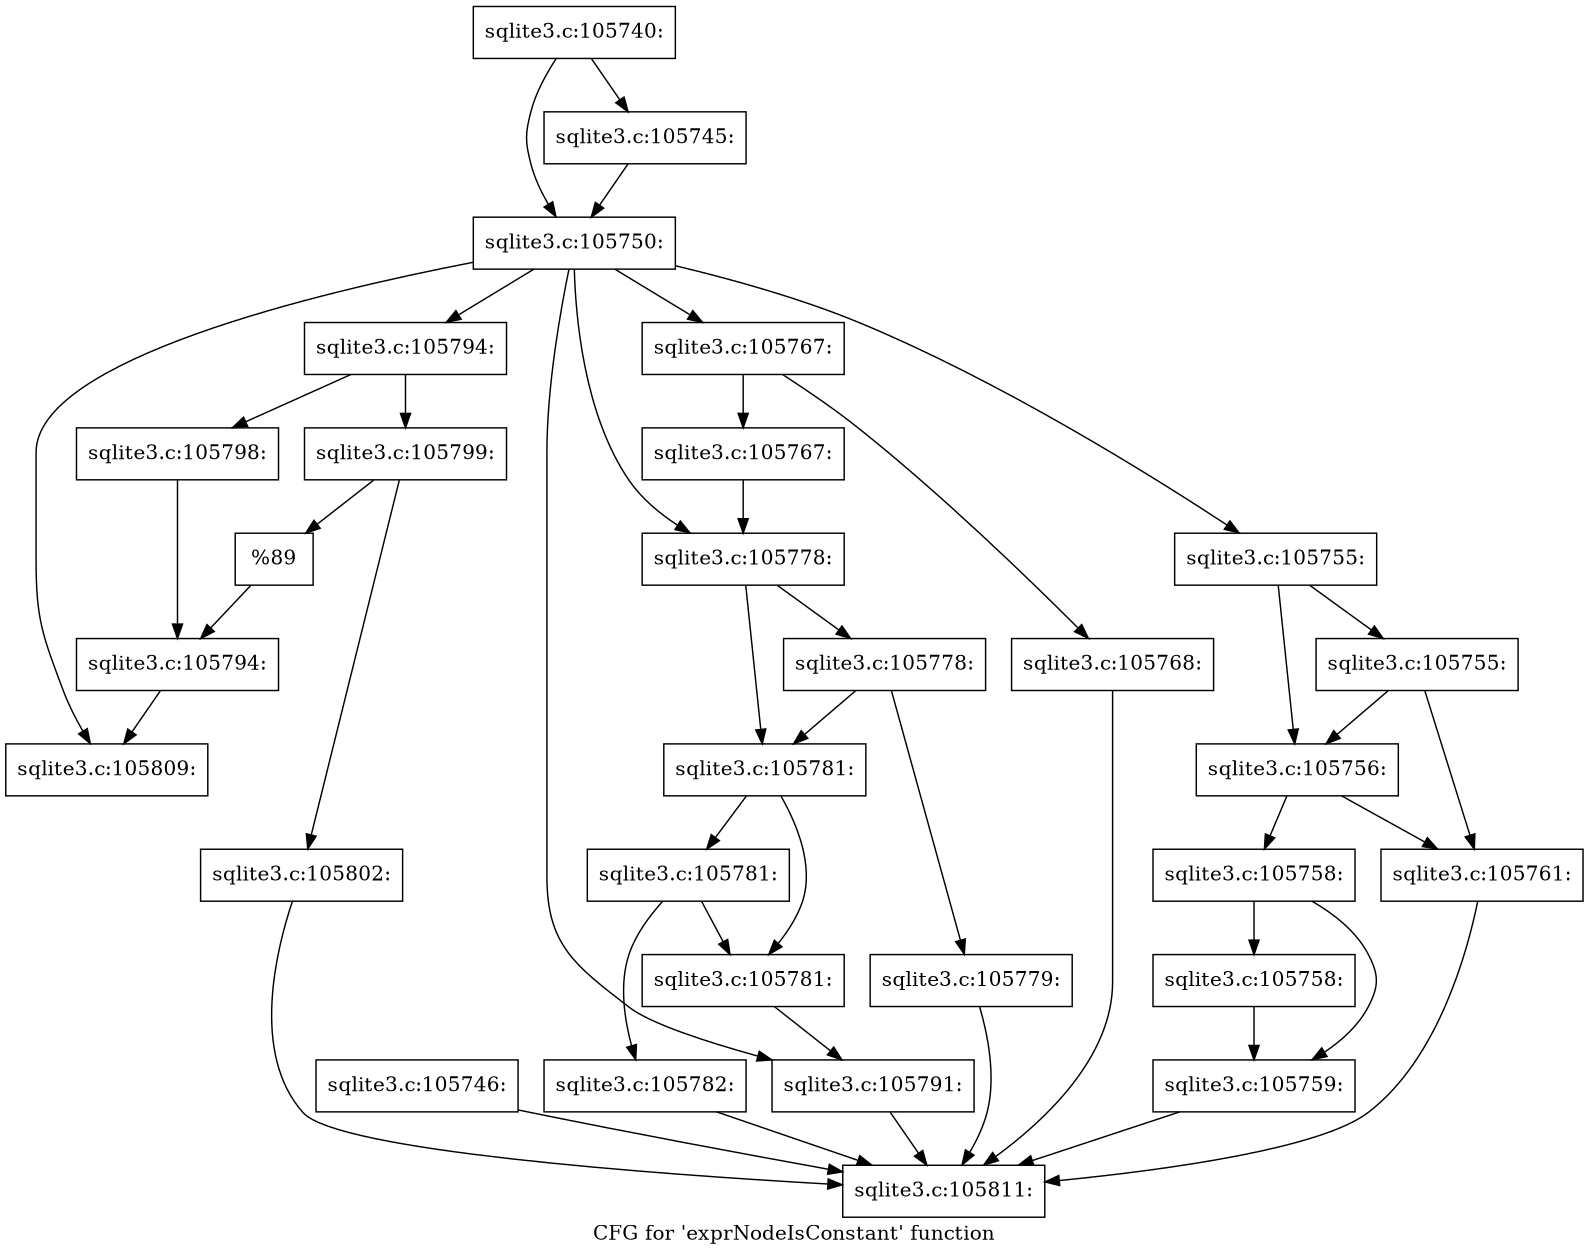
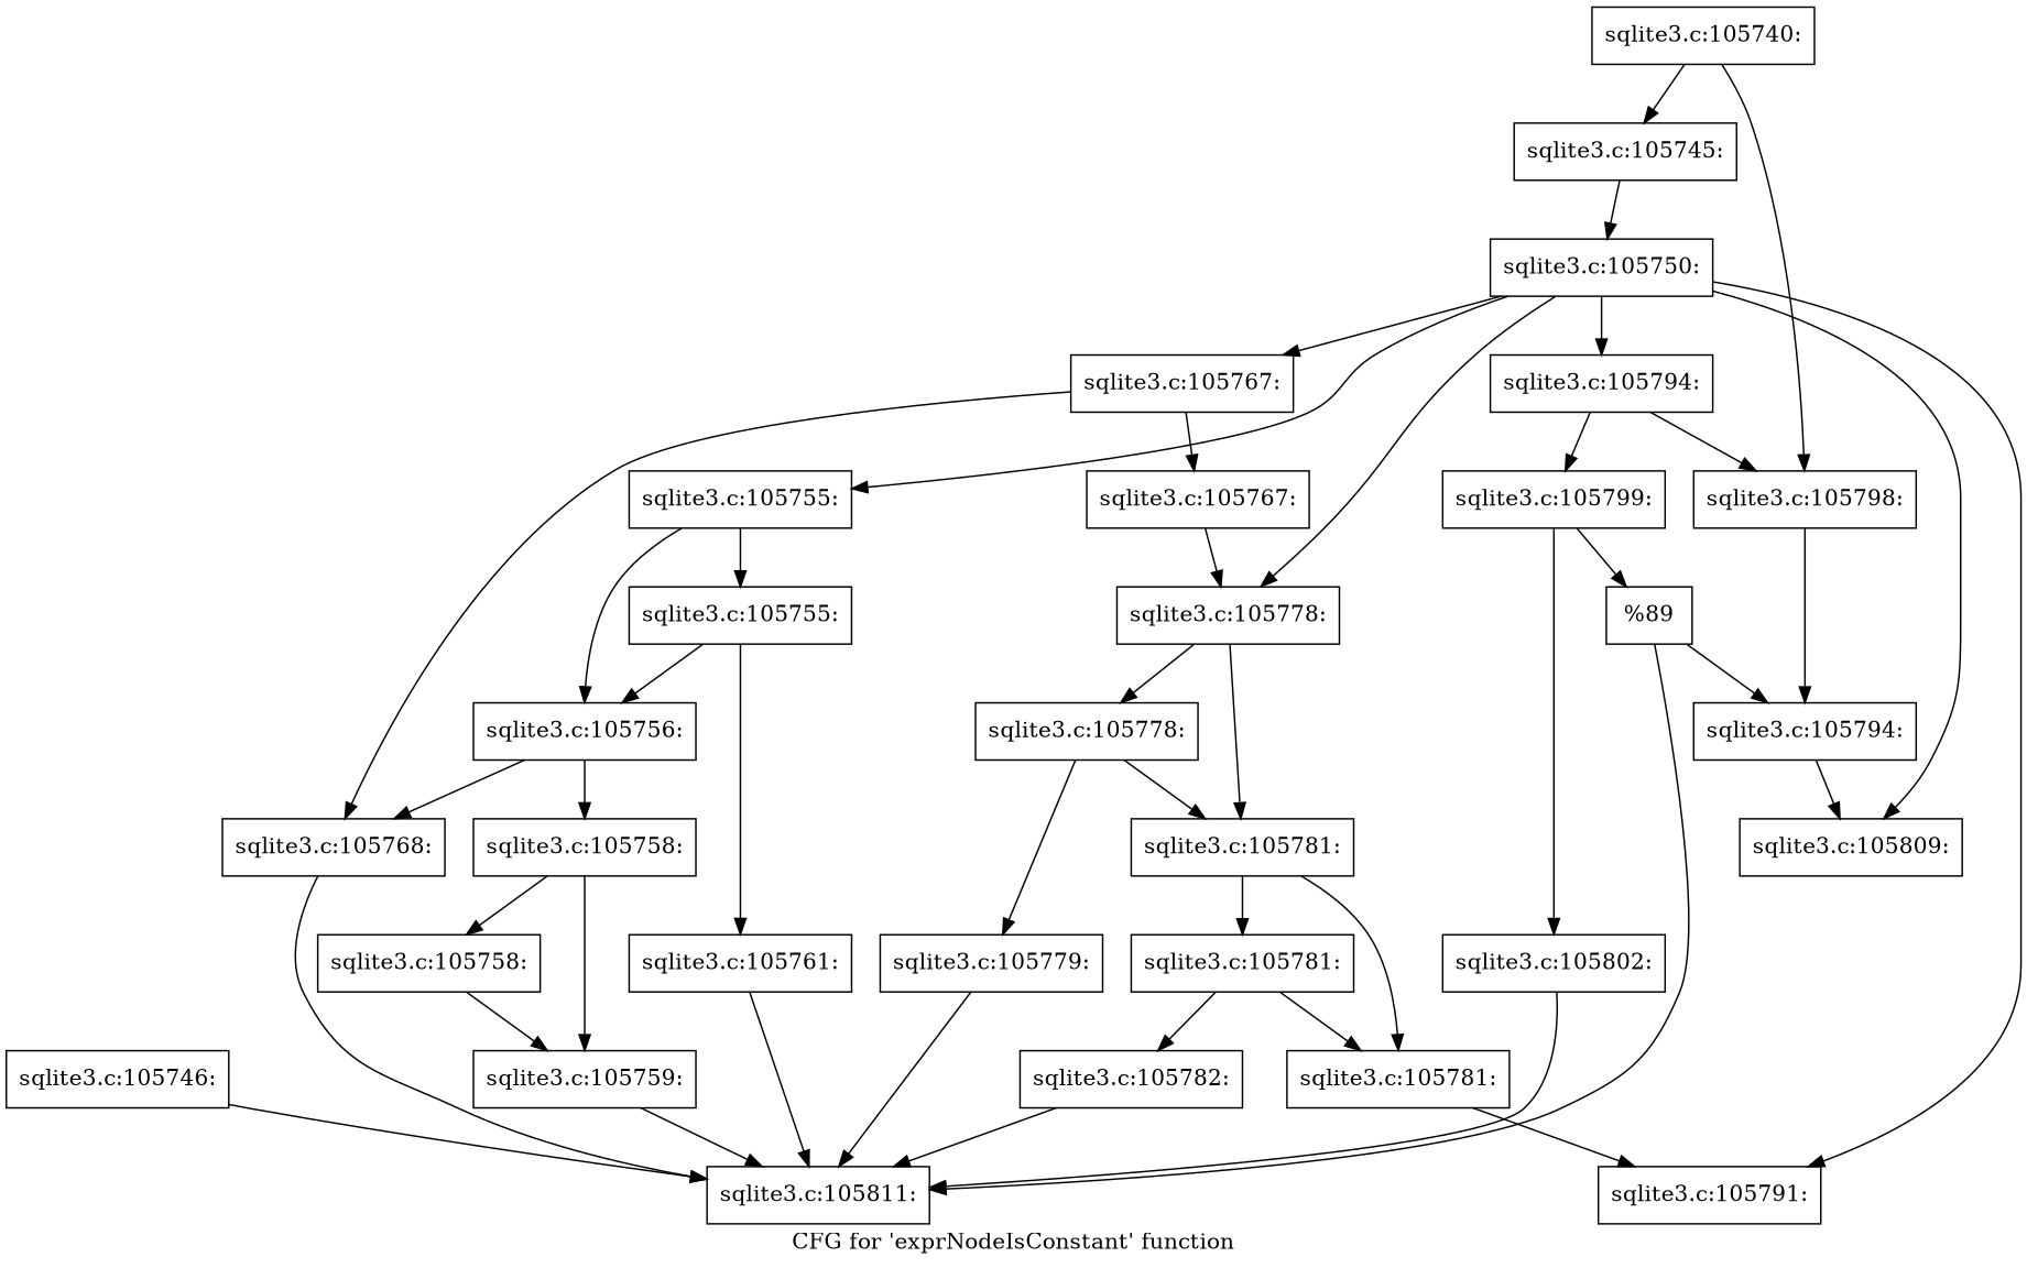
  digraph {
    label="CFG for 'exprNodeIsConstant' function"
    node [shape=record]
    n1 [label="{sqlite3.c:105740:}"]
    n2 [label="{sqlite3.c:105745:}"]
    n3 [label="{sqlite3.c:105750:}"]
    n4 [label="{sqlite3.c:105809:}"]
    n5 [label="{sqlite3.c:105755:}"]
    n6 [label="{sqlite3.c:105767:}"]
    n7 [label="{sqlite3.c:105778:}"]
    n8 [label="{sqlite3.c:105791:}"]
    n9 [label="{sqlite3.c:105794:}"]
    n10 [label="{sqlite3.c:105746:}"]
    n11 [label="{sqlite3.c:105811:}"]
    n12 [label="{sqlite3.c:105756:}"]
    n13 [label="{sqlite3.c:105755:}"]
    n14 [label="{sqlite3.c:105768:}"]
    n15 [label="{sqlite3.c:105767:}"]
    n16 [label="{sqlite3.c:105778:}"]
    n17 [label="{sqlite3.c:105781:}"]
    n18 [label="{sqlite3.c:105798:}"]
    n19 [label="{sqlite3.c:105799:}"]
    n20 [label="{sqlite3.c:105761:}"]
    n21 [label="{sqlite3.c:105758:}"]
    n22 [label="{sqlite3.c:105779:}"]
    n23 [label="{sqlite3.c:105781:}"]
    n24 [label="{sqlite3.c:105781:}"]
    n25 [label="{sqlite3.c:105794:}"]
    n26 [label="{sqlite3.c:105802:}"]
    n27 [label="{%89}"]
    n28 [label="{sqlite3.c:105758:}"]
    n29 [label="{sqlite3.c:105759:}"]
    n30 [label="{sqlite3.c:105782:}"]
    n1 -> n2
-   n1 -> n3
+   n1 -> n18
    n2 -> n3
    n3 -> n4
    n3 -> n5
    n3 -> n6
    n3 -> n7
    n3 -> n8
    n3 -> n9
    n5 -> n12
    n5 -> n13
    n6 -> n14
    n6 -> n15
    n7 -> n16
    n7 -> n17
-   n8 -> n11
+   n27 -> n11
    n9 -> n18
    n9 -> n19
    n10 -> n11
-   n12 -> n20
+   n12 -> n14
    n12 -> n21
    n13 -> n12
    n13 -> n20
    n14 -> n11
    n15 -> n7
    n16 -> n17
    n16 -> n22
    n17 -> n23
    n17 -> n24
    n18 -> n25
    n19 -> n26
    n19 -> n27
    n20 -> n11
    n21 -> n28
    n21 -> n29
    n22 -> n11
    n23 -> n24
    n23 -> n30
    n24 -> n8
    n25 -> n4
    n26 -> n11
    n27 -> n25
    n28 -> n29
    n29 -> n11
    n30 -> n11
  }
